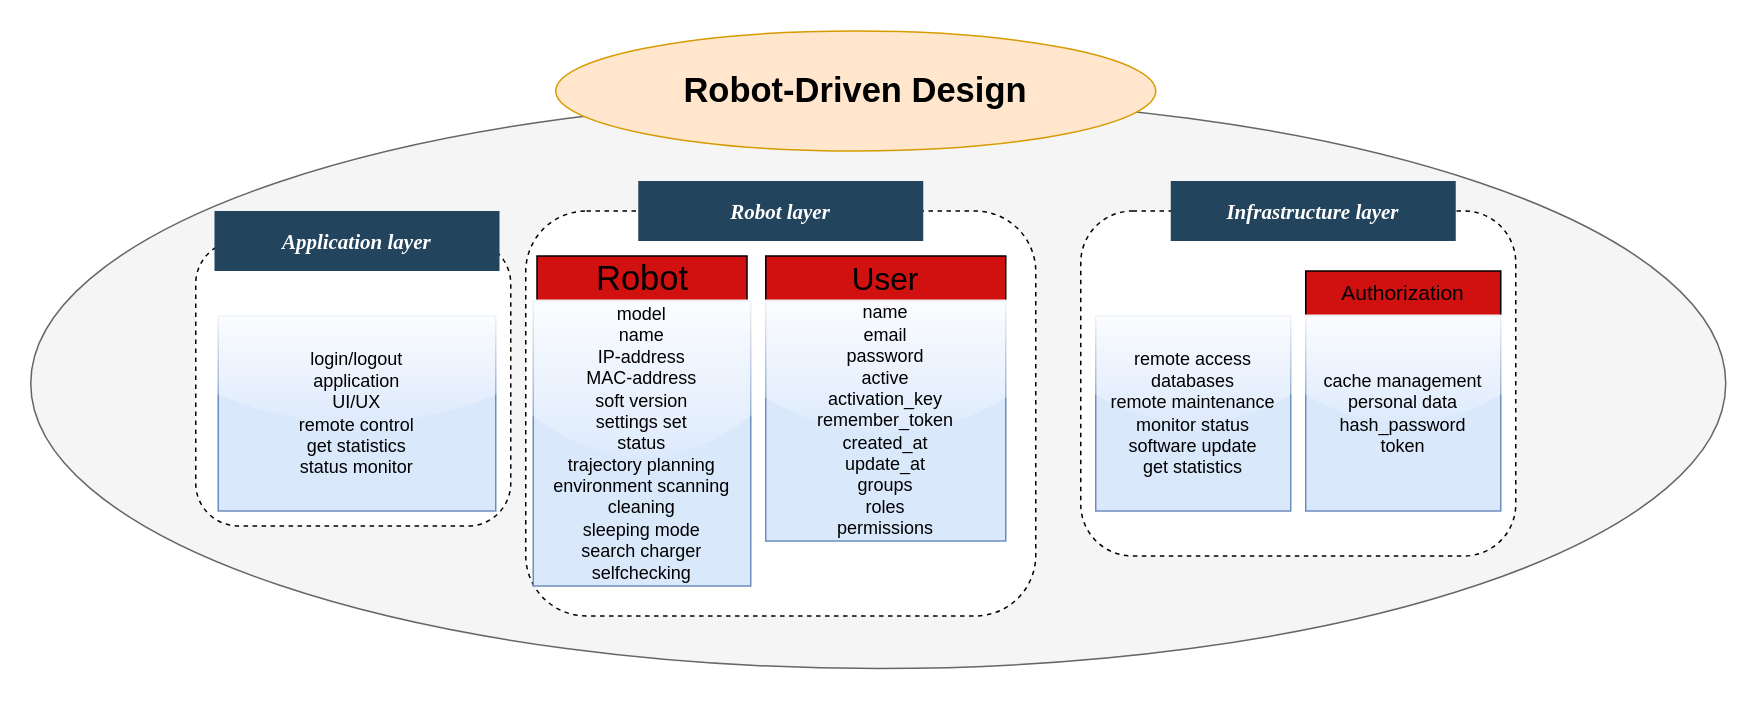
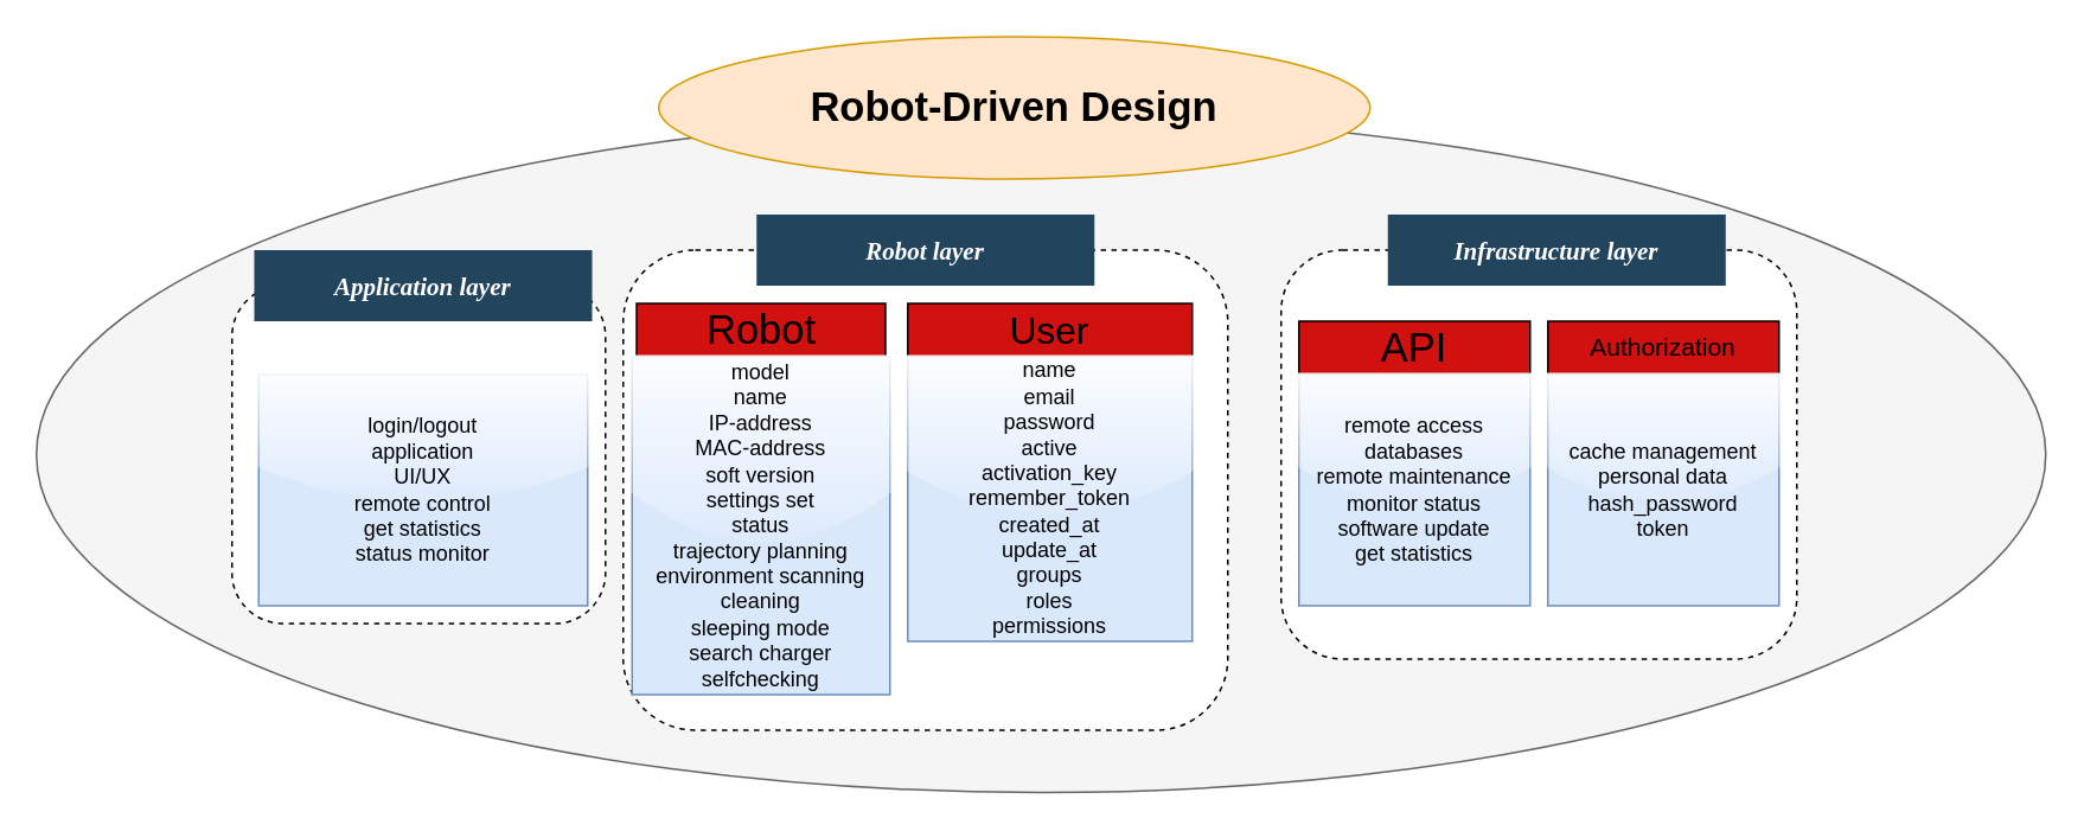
  <mxCell id="0" />
  <mxCell id="1" parent="0" />
  <mxCell id="2" value="" style="ellipse;whiteSpace=wrap;html=1;fillColor=#f5f5f5;fontColor=#333333;strokeColor=#666666;" parent="1" vertex="1"><mxGeometry x="20" y="65" width="1130" height="380" as="geometry" /></mxCell>
  <mxCell id="3" value="" style="rounded=1;whiteSpace=wrap;html=1;dashed=1;" parent="1" vertex="1"><mxGeometry x="720" y="140" width="290" height="230" as="geometry" /></mxCell>
  <mxCell id="4" value="" style="rounded=1;whiteSpace=wrap;html=1;dashed=1;" parent="1" vertex="1"><mxGeometry x="350" y="140" width="340" height="270" as="geometry" /></mxCell>
  <mxCell id="5" value="" style="rounded=1;whiteSpace=wrap;html=1;dashed=1;" parent="1" vertex="1"><mxGeometry x="130" y="160" width="210" height="190" as="geometry" /></mxCell>
  <mxCell id="6" value="Application layer" style="rounded=0;fillColor=#23445D;gradientColor=none;strokeColor=none;fontColor=#FFFFFF;fontStyle=3;fontFamily=Tahoma;fontSize=14" parent="1" vertex="1"><mxGeometry x="142.5" y="140" width="190" height="40" as="geometry" /></mxCell>
  <mxCell id="7" value="login/logout&lt;br&gt;application&lt;br&gt;UI/UX&lt;br&gt;remote control&lt;br&gt;get statistics&lt;br&gt;status monitor" style="text;html=1;strokeColor=#6c8ebf;fillColor=#dae8fc;align=center;verticalAlign=middle;whiteSpace=wrap;rounded=0;glass=1;" parent="1" vertex="1"><mxGeometry x="145" y="210" width="185" height="130" as="geometry" /></mxCell>
  <mxCell id="8" value="Robot layer" style="rounded=1;fillColor=#23445D;gradientColor=none;strokeColor=none;fontColor=#FFFFFF;fontStyle=3;fontFamily=Tahoma;fontSize=14;arcSize=0;glass=0;shadow=0;" parent="1" vertex="1"><mxGeometry x="425" y="120" width="190" height="40" as="geometry" /></mxCell>
  <mxCell id="9" value="&lt;font style=&quot;font-size: 23px;&quot;&gt;Robot&lt;/font&gt;" style="rounded=0;whiteSpace=wrap;html=1;fillColor=#d11010;" parent="1" vertex="1"><mxGeometry x="357.5" y="170" width="140" height="30" as="geometry" /></mxCell>
  <mxCell id="10" value="&lt;font style=&quot;font-size: 21px;&quot;&gt;User&lt;/font&gt;" style="rounded=0;whiteSpace=wrap;html=1;fillColor=#d11010;" parent="1" vertex="1"><mxGeometry x="510" y="170" width="160" height="30" as="geometry" /></mxCell>
  <mxCell id="11" value="model&lt;br style=&quot;border-color: var(--border-color);&quot;&gt;name&lt;br style=&quot;border-color: var(--border-color);&quot;&gt;IP-address&lt;br style=&quot;border-color: var(--border-color);&quot;&gt;MAC-address&lt;br style=&quot;border-color: var(--border-color);&quot;&gt;soft version&lt;br style=&quot;border-color: var(--border-color);&quot;&gt;settings set&lt;br style=&quot;border-color: var(--border-color);&quot;&gt;status&lt;br style=&quot;border-color: var(--border-color);&quot;&gt;trajectory planning&lt;br style=&quot;border-color: var(--border-color);&quot;&gt;environment scanning&lt;br&gt;cleaning&lt;br&gt;sleeping mode&lt;br&gt;search charger&lt;br&gt;selfchecking" style="text;html=1;strokeColor=#6c8ebf;fillColor=#dae8fc;align=center;verticalAlign=middle;whiteSpace=wrap;rounded=0;glass=1;" parent="1" vertex="1"><mxGeometry x="355" y="200" width="145" height="190" as="geometry" /></mxCell>
  <mxCell id="12" style="edgeStyle=orthogonalEdgeStyle;rounded=0;orthogonalLoop=1;jettySize=auto;html=1;exitX=0.5;exitY=1;exitDx=0;exitDy=0;" parent="1" source="5" target="5" edge="1"><mxGeometry relative="1" as="geometry" /></mxCell>
  <mxCell id="13" value="name&lt;br&gt;email&lt;br&gt;password&lt;br&gt;active&lt;br&gt;activation_key&lt;br&gt;remember_token&lt;br&gt;created_at&lt;br&gt;update_at&lt;br&gt;groups&lt;br&gt;roles&lt;br&gt;permissions" style="whiteSpace=wrap;html=1;aspect=fixed;fillColor=#dae8fc;strokeColor=#6c8ebf;glass=1;" parent="1" vertex="1"><mxGeometry x="510" y="200" width="160" height="160" as="geometry" /></mxCell>
  <mxCell id="14" value="Infrastructure layer" style="rounded=1;fillColor=#23445D;gradientColor=none;strokeColor=none;fontColor=#FFFFFF;fontStyle=3;fontFamily=Tahoma;fontSize=14;arcSize=0;glass=0;shadow=0;" parent="1" vertex="1"><mxGeometry x="780" y="120" width="190" height="40" as="geometry" /></mxCell>
+ <mxCell id="15" value="&lt;font style=&quot;font-size: 23px;&quot;&gt;API&lt;/font&gt;" style="rounded=0;whiteSpace=wrap;html=1;fillColor=#d11010;" parent="1" vertex="1"><mxGeometry x="730" y="180" width="130" height="30" as="geometry" /></mxCell>
  <mxCell id="16" value="remote access&lt;br&gt;databases&lt;br&gt;remote maintenance&lt;br&gt;monitor status&lt;br&gt;software update&lt;br&gt;get statistics" style="whiteSpace=wrap;html=1;aspect=fixed;fillColor=#dae8fc;strokeColor=#6c8ebf;glass=1;" parent="1" vertex="1"><mxGeometry x="730" y="210" width="130" height="130" as="geometry" /></mxCell>
  <mxCell id="17" value="&lt;font style=&quot;font-size: 14px;&quot;&gt;Authorization&lt;/font&gt;" style="rounded=0;whiteSpace=wrap;html=1;fillColor=#d11010;" parent="1" vertex="1"><mxGeometry x="870" y="180" width="130" height="30" as="geometry" /></mxCell>
  <mxCell id="18" value="cache management&lt;br&gt;personal data&lt;br&gt;hash_password&lt;br&gt;token" style="whiteSpace=wrap;html=1;aspect=fixed;fillColor=#dae8fc;strokeColor=#6c8ebf;glass=1;" parent="1" vertex="1"><mxGeometry x="870" y="210" width="130" height="130" as="geometry" /></mxCell>
  <mxCell id="19" value="&lt;h1&gt;&lt;font style=&quot;font-size: 23px;&quot;&gt;Robot-Driven Design&lt;/font&gt;&lt;/h1&gt;" style="ellipse;whiteSpace=wrap;html=1;fillColor=#ffe6cc;strokeColor=#d79b00;" parent="1" vertex="1"><mxGeometry x="370" y="20" width="400" height="80" as="geometry" /></mxCell>
